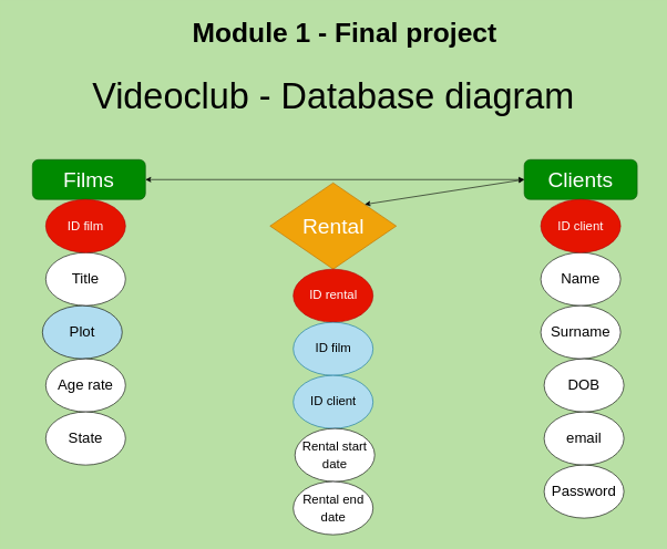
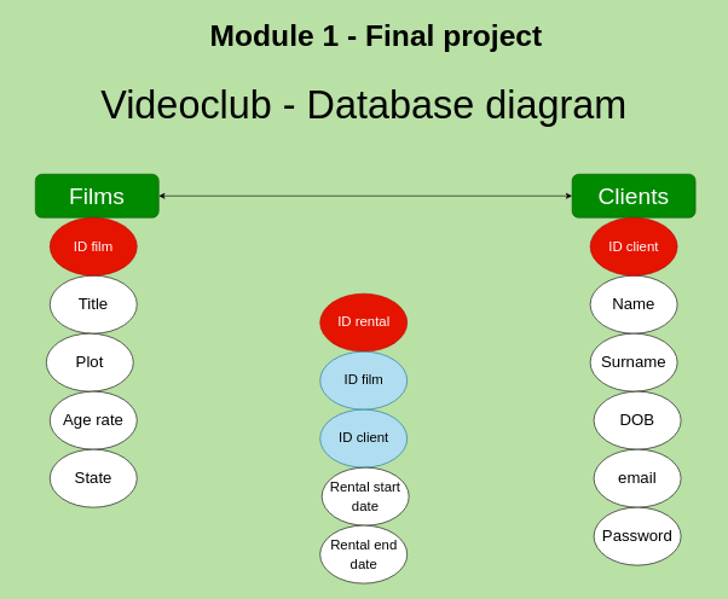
  <mxCell id="0" />
  <mxCell id="1" parent="0" />
  <mxCell id="2" value="Films" style="rounded=1;whiteSpace=wrap;html=1;fillColor=#008a00;strokeColor=#005700;fontColor=#ffffff;fontSize=32;" parent="1" vertex="1"><mxGeometry x="48" y="240" width="170" height="60" as="geometry" /></mxCell>
  <mxCell id="3" value="Title" style="ellipse;whiteSpace=wrap;html=1;fontSize=22;" parent="1" vertex="1"><mxGeometry x="68" y="380" width="120" height="80" as="geometry" /></mxCell>
- <mxCell id="4" value="Plot" style="ellipse;whiteSpace=wrap;html=1;fontSize=22;fillColor=#b1ddf0;" parent="1" vertex="1"><mxGeometry x="63" y="460" width="120" height="80" as="geometry" /></mxCell>
+ <mxCell id="4" value="Plot" style="ellipse;whiteSpace=wrap;html=1;fontSize=22;" parent="1" vertex="1"><mxGeometry x="63" y="460" width="120" height="80" as="geometry" /></mxCell>
  <mxCell id="5" value="Age rate" style="ellipse;whiteSpace=wrap;html=1;fontSize=22;" parent="1" vertex="1"><mxGeometry x="68" y="540" width="120" height="80" as="geometry" /></mxCell>
  <mxCell id="6" value="State" style="ellipse;whiteSpace=wrap;html=1;fontSize=22;" parent="1" vertex="1"><mxGeometry x="68" y="620" width="120" height="80" as="geometry" /></mxCell>
  <mxCell id="7" value="&lt;div style=&quot;font-size: 32px;&quot;&gt;Clients&lt;/div&gt;" style="rounded=1;whiteSpace=wrap;html=1;fillColor=#008a00;strokeColor=#005700;fontColor=#ffffff;fontSize=32;" parent="1" vertex="1"><mxGeometry x="788" y="240" width="170" height="60" as="geometry" /></mxCell>
  <mxCell id="8" value="Name" style="ellipse;whiteSpace=wrap;html=1;fontSize=22;" parent="1" vertex="1"><mxGeometry x="813" y="380" width="120" height="80" as="geometry" /></mxCell>
  <mxCell id="9" value="Surname" style="ellipse;whiteSpace=wrap;html=1;fontSize=22;" parent="1" vertex="1"><mxGeometry x="813" y="460" width="120" height="80" as="geometry" /></mxCell>
  <mxCell id="10" value="DOB" style="ellipse;whiteSpace=wrap;html=1;fontSize=22;" parent="1" vertex="1"><mxGeometry x="818" y="540" width="120" height="80" as="geometry" /></mxCell>
  <mxCell id="11" value="email" style="ellipse;whiteSpace=wrap;html=1;fontSize=22;" parent="1" vertex="1"><mxGeometry x="818" y="620" width="120" height="80" as="geometry" /></mxCell>
  <mxCell id="12" value="Password" style="ellipse;whiteSpace=wrap;html=1;fontSize=22;" parent="1" vertex="1"><mxGeometry x="818" y="700" width="120" height="80" as="geometry" /></mxCell>
  <mxCell id="13" value="ID film" style="ellipse;whiteSpace=wrap;html=1;fillColor=#e51400;strokeColor=#B20000;fontColor=#ffffff;fontSize=19;" parent="1" vertex="1"><mxGeometry x="68" y="300" width="120" height="80" as="geometry" /></mxCell>
  <mxCell id="14" value="ID client" style="ellipse;whiteSpace=wrap;html=1;fillColor=#e51400;strokeColor=#B20000;fontColor=#ffffff;fontSize=19;" parent="1" vertex="1"><mxGeometry x="813" y="300" width="120" height="80" as="geometry" /></mxCell>
- <mxCell id="15" value="Rental" style="rhombus;whiteSpace=wrap;html=1;fontSize=32;fillColor=#f0a30a;strokeColor=#BD7000;fontColor=#ffffff;" parent="1" vertex="1"><mxGeometry x="405.5" y="275" width="190" height="130" as="geometry" /></mxCell>
  <mxCell id="16" value="" style="endArrow=classic;startArrow=classic;html=1;fontSize=32;exitX=1;exitY=0.5;exitDx=0;exitDy=0;" parent="1" source="2" target="7" edge="1"><mxGeometry width="50" height="50" relative="1" as="geometry"><mxPoint x="308" y="330" as="sourcePoint" /><mxPoint x="358" y="280" as="targetPoint" /></mxGeometry></mxCell>
- <mxCell id="17" value="" style="endArrow=classic;startArrow=classic;html=1;fontSize=32;exitX=1;exitY=0;exitDx=0;exitDy=0;entryX=0;entryY=0.5;entryDx=0;entryDy=0;" parent="1" source="15" target="7" edge="1"><mxGeometry width="50" height="50" relative="1" as="geometry"><mxPoint x="638" y="365" as="sourcePoint" /><mxPoint x="688" y="315" as="targetPoint" /></mxGeometry></mxCell>
  <mxCell id="18" value="ID rental" style="ellipse;whiteSpace=wrap;html=1;fillColor=#e51400;strokeColor=#B20000;fontColor=#ffffff;fontSize=19;" parent="1" vertex="1"><mxGeometry x="440.5" y="405" width="120" height="80" as="geometry" /></mxCell>
  <mxCell id="19" value="ID film" style="ellipse;whiteSpace=wrap;html=1;fillColor=#b1ddf0;strokeColor=#10739e;fontSize=19;" parent="1" vertex="1"><mxGeometry x="440.5" y="485" width="120" height="80" as="geometry" /></mxCell>
  <mxCell id="20" value="ID client" style="ellipse;whiteSpace=wrap;html=1;fillColor=#b1ddf0;strokeColor=#10739e;fontSize=19;" parent="1" vertex="1"><mxGeometry x="440.5" y="565" width="120" height="80" as="geometry" /></mxCell>
  <mxCell id="21" value="&lt;font style=&quot;font-size: 54px&quot;&gt;Videoclub - Database diagram&lt;/font&gt;" style="text;html=1;strokeColor=none;fillColor=none;align=center;verticalAlign=middle;whiteSpace=wrap;rounded=0;fontSize=32;" parent="1" vertex="1"><mxGeometry x="20.5" y="110" width="960" height="70" as="geometry" /></mxCell>
  <mxCell id="22" value="&lt;b&gt;&lt;font style=&quot;font-size: 41px&quot;&gt;Module 1 - Final project&lt;/font&gt;&lt;/b&gt;" style="text;html=1;strokeColor=none;fillColor=none;align=center;verticalAlign=middle;whiteSpace=wrap;rounded=0;fontSize=32;" parent="1" vertex="1"><mxGeometry x="133" y="20" width="770" height="60" as="geometry" /></mxCell>
  <mxCell id="23" value="&lt;font style=&quot;font-size: 19px&quot;&gt;Rental start date&lt;/font&gt;" style="ellipse;whiteSpace=wrap;html=1;fontSize=22;" parent="1" vertex="1"><mxGeometry x="443" y="645" width="120" height="80" as="geometry" /></mxCell>
  <mxCell id="24" value="&lt;font style=&quot;font-size: 19px&quot;&gt;Rental end date&lt;/font&gt;" style="ellipse;whiteSpace=wrap;html=1;fontSize=22;" parent="1" vertex="1"><mxGeometry x="440.5" y="725" width="120" height="80" as="geometry" /></mxCell>
